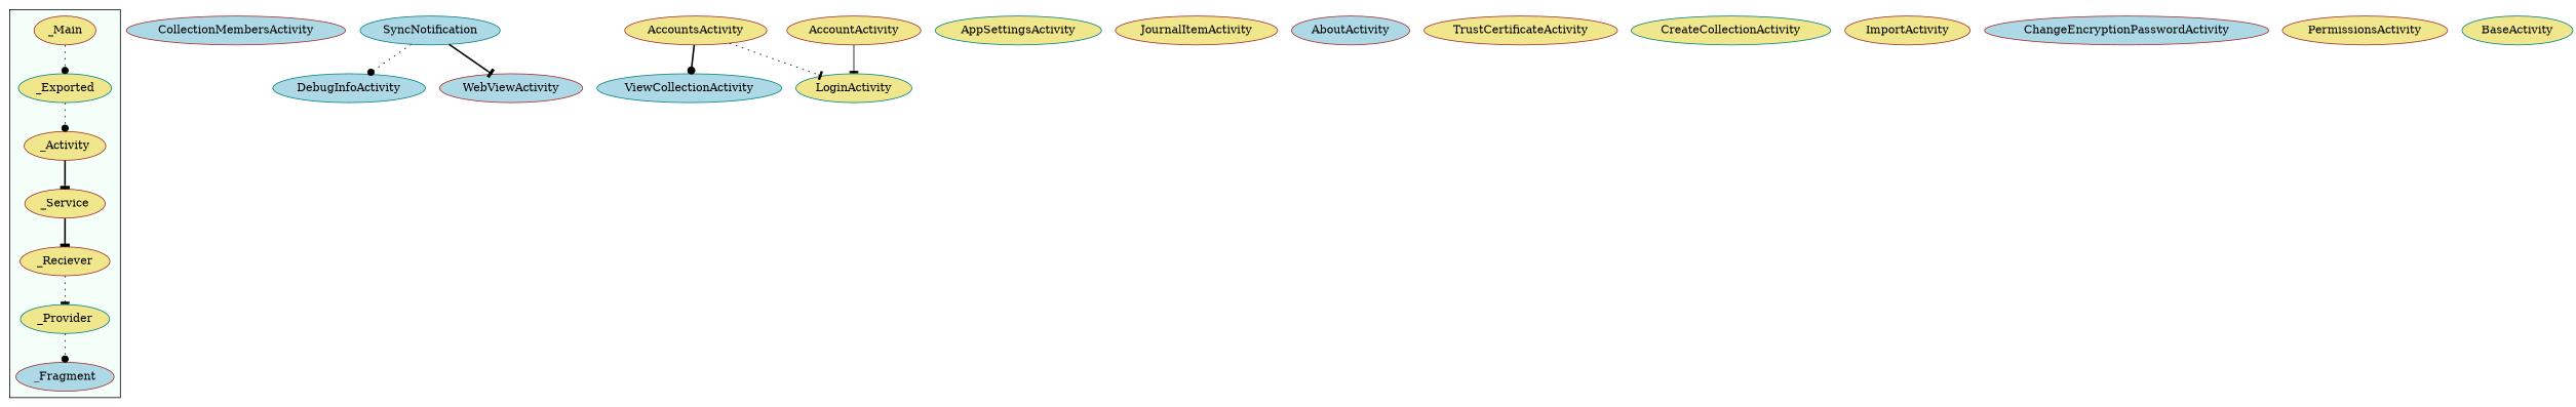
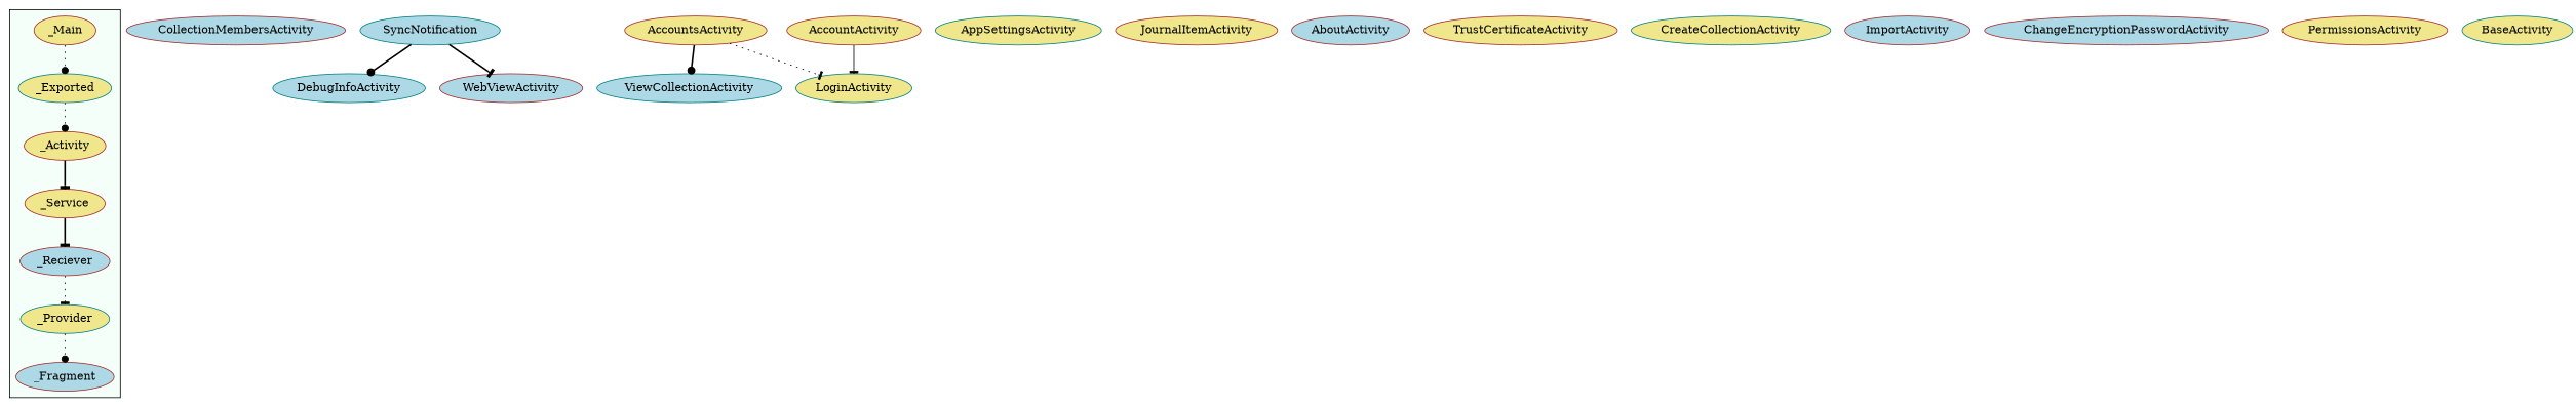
  digraph {
    node [color=brown fillcolor=khaki style=filled]
    edge [arrowhead=tee style=bold]
    _Activity
    _Service
-   _Reciever
+   _Reciever [fillcolor=lightblue]
    _Provider [color=teal]
    _Fragment [fillcolor=lightblue]
    _Main
    _Exported [color=teal]
    CollectionMembersActivity [fillcolor=lightblue]
    DebugInfoActivity [color=teal fillcolor=lightblue]
    ViewCollectionActivity [color=teal fillcolor=lightblue]
    LoginActivity [color=teal]
    AccountActivity
    AppSettingsActivity [color=teal]
    JournalItemActivity
    AboutActivity [fillcolor=lightblue]
    TrustCertificateActivity
    WebViewActivity [fillcolor=lightblue]
    SyncNotification [color=teal fillcolor=lightblue]
    CreateCollectionActivity [color=teal]
-   ImportActivity
+   ImportActivity [fillcolor=lightblue]
    ChangeEncryptionPasswordActivity [fillcolor=lightblue]
    PermissionsActivity
    BaseActivity [color=teal]
    AccountsActivity
    subgraph cluster_1 {
      bgcolor=mintcream
      _Activity
      _Service
      _Reciever
      _Provider
      _Fragment
      _Main
      _Exported
    }
    _Activity -> _Service
    _Service -> _Reciever
    _Reciever -> _Provider [style=dotted]
    _Provider -> _Fragment [arrowhead=dot style=dotted]
    _Main -> _Exported [arrowhead=dot style=dotted]
    _Exported -> _Activity [arrowhead=dot style=dotted]
    AccountActivity -> LoginActivity [style=solid]
-   SyncNotification -> DebugInfoActivity [arrowhead=dot style=dotted]
+   SyncNotification -> DebugInfoActivity [arrowhead=dot]
    SyncNotification -> WebViewActivity
    AccountsActivity -> ViewCollectionActivity [arrowhead=dot]
    AccountsActivity -> LoginActivity [style=dotted]
  }
